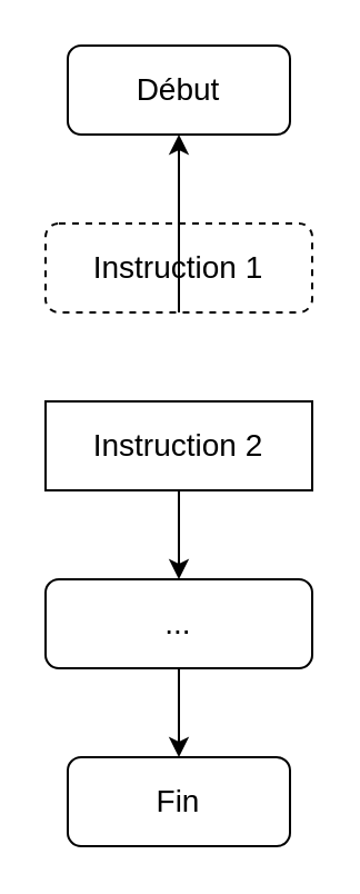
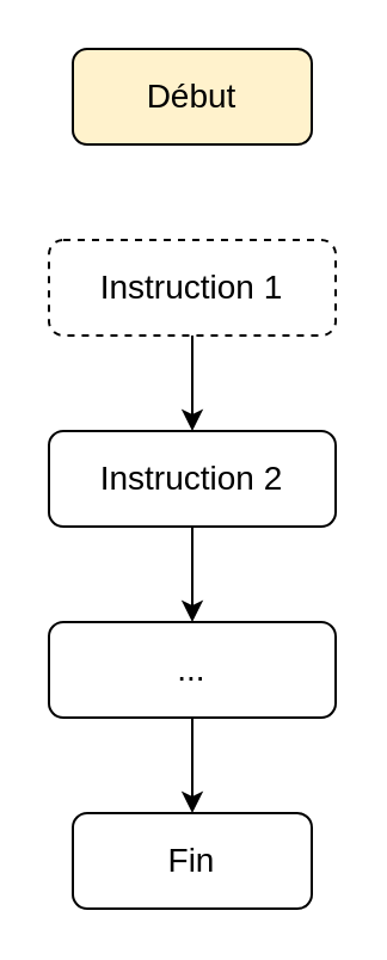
  <mxCell id="0" />
  <mxCell id="1" parent="0" />
- <mxCell id="2" value="&lt;font style=&quot;font-size: 14px;&quot;&gt;Début&lt;/font&gt;" style="rounded=1;whiteSpace=wrap;html=1;" vertex="1" parent="1"><mxGeometry x="30" y="20" width="100" height="40" as="geometry" /></mxCell>
+ <mxCell id="2" value="&lt;font style=&quot;font-size: 14px;&quot;&gt;Début&lt;/font&gt;" style="rounded=1;whiteSpace=wrap;html=1;fillColor=#fff2cc;" vertex="1" parent="1"><mxGeometry x="30" y="20" width="100" height="40" as="geometry" /></mxCell>
  <mxCell id="3" value="Instruction 1" style="rounded=1;whiteSpace=wrap;html=1;fontSize=14;dashed=1;" vertex="1" parent="1"><mxGeometry x="20" y="100" width="120" height="40" as="geometry" /></mxCell>
- <mxCell id="4" value="Instruction 2" style="whiteSpace=wrap;html=1;fontSize=14;rounded=0;" vertex="1" parent="1"><mxGeometry x="20" y="180" width="120" height="40" as="geometry" /></mxCell>
+ <mxCell id="4" value="Instruction 2" style="rounded=1;whiteSpace=wrap;html=1;fontSize=14;" vertex="1" parent="1"><mxGeometry x="20" y="180" width="120" height="40" as="geometry" /></mxCell>
  <mxCell id="5" value="..." style="rounded=1;whiteSpace=wrap;html=1;fontSize=14;" vertex="1" parent="1"><mxGeometry x="20" y="260" width="120" height="40" as="geometry" /></mxCell>
  <mxCell id="6" value="&lt;span style=&quot;font-size: 14px;&quot;&gt;Fin&lt;/span&gt;" style="rounded=1;whiteSpace=wrap;html=1;" vertex="1" parent="1"><mxGeometry x="30" y="340" width="100" height="40" as="geometry" /></mxCell>
- <mxCell id="7" value="" style="endArrow=classic;html=1;rounded=0;fontSize=14;exitX=0.5;exitY=1;exitDx=0;exitDy=0;" edge="1" parent="1" source="3" target="2"><mxGeometry width="50" height="50" relative="1" as="geometry"><mxPoint x="340" y="260" as="sourcePoint" /><mxPoint x="390" y="210" as="targetPoint" /></mxGeometry></mxCell>
+ <mxCell id="7" value="" style="endArrow=classic;html=1;rounded=0;fontSize=14;exitX=0.5;exitY=1;exitDx=0;exitDy=0;entryX=0.5;entryY=0;entryDx=0;entryDy=0;" edge="1" parent="1" source="3" target="4"><mxGeometry width="50" height="50" relative="1" as="geometry"><mxPoint x="340" y="260" as="sourcePoint" /><mxPoint x="390" y="210" as="targetPoint" /></mxGeometry></mxCell>
  <mxCell id="8" value="" style="endArrow=classic;html=1;rounded=0;fontSize=14;exitX=0.5;exitY=1;exitDx=0;exitDy=0;entryX=0.5;entryY=0;entryDx=0;entryDy=0;" edge="1" parent="1" source="4" target="5"><mxGeometry width="50" height="50" relative="1" as="geometry"><mxPoint x="340" y="260" as="sourcePoint" /><mxPoint x="390" y="210" as="targetPoint" /></mxGeometry></mxCell>
  <mxCell id="9" value="" style="endArrow=classic;html=1;rounded=0;fontSize=14;exitX=0.5;exitY=1;exitDx=0;exitDy=0;entryX=0.5;entryY=0;entryDx=0;entryDy=0;" edge="1" parent="1" source="5" target="6"><mxGeometry width="50" height="50" relative="1" as="geometry"><mxPoint x="340" y="260" as="sourcePoint" /><mxPoint x="390" y="210" as="targetPoint" /></mxGeometry></mxCell>
